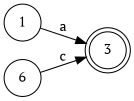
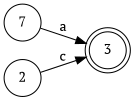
  digraph {
    fontname="PT Serif"
    rankdir=LR
    node [fontname="PT Serif" shape=circle]
    edge [fontname="PT Serif"]
    3 [shape=doublecircle]
-   1
-   2 [label=6]
+   1 [label=7]
+   2
    1 -> 3 [label=a]
    2 -> 3 [label=c]
  }
